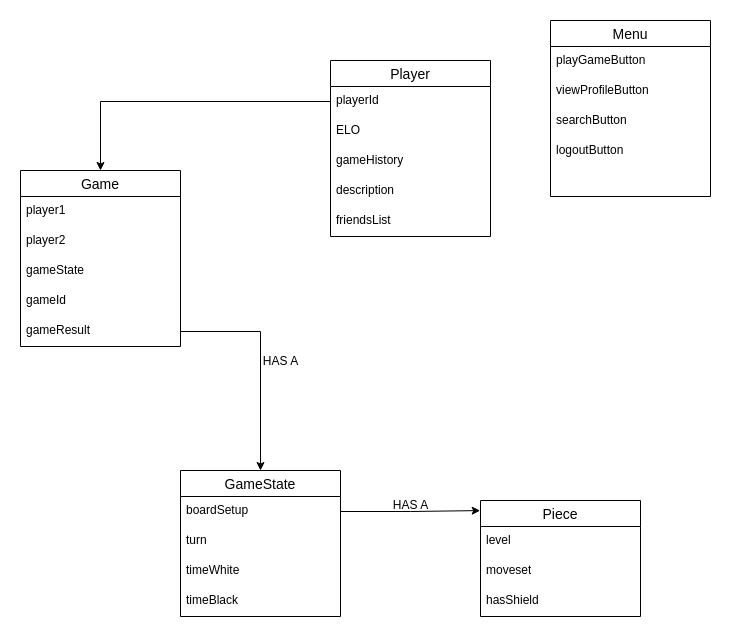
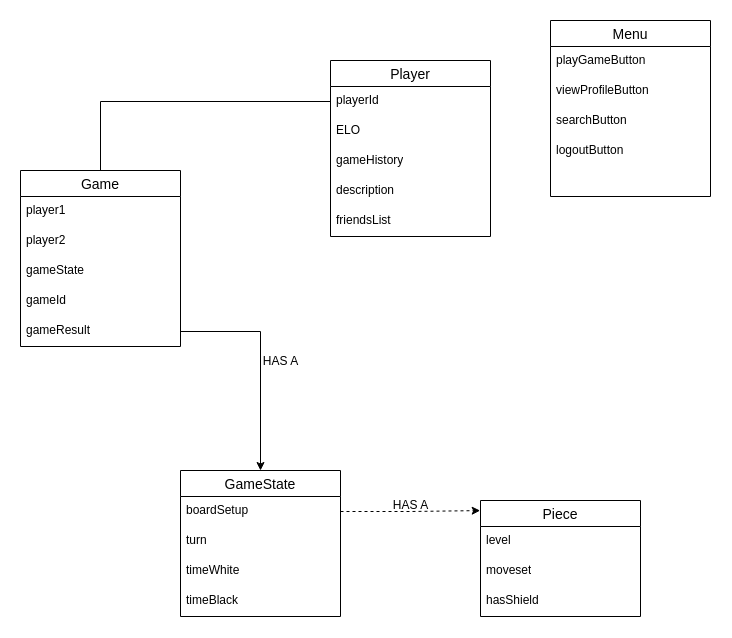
  <mxCell id="0" />
  <mxCell id="1" parent="0" />
  <mxCell id="2" value="Game" style="swimlane;fontStyle=0;childLayout=stackLayout;horizontal=1;startSize=26;horizontalStack=0;resizeParent=1;resizeParentMax=0;resizeLast=0;collapsible=1;marginBottom=0;align=center;fontSize=14;" vertex="1" parent="1"><mxGeometry x="20" y="170" width="160" height="176" as="geometry" /></mxCell>
  <mxCell id="3" value="player1" style="text;strokeColor=none;fillColor=none;spacingLeft=4;spacingRight=4;overflow=hidden;rotatable=0;points=[[0,0.5],[1,0.5]];portConstraint=eastwest;fontSize=12;whiteSpace=wrap;html=1;" vertex="1" parent="2"><mxGeometry y="26" width="160" height="30" as="geometry" /></mxCell>
  <mxCell id="4" value="player2" style="text;strokeColor=none;fillColor=none;spacingLeft=4;spacingRight=4;overflow=hidden;rotatable=0;points=[[0,0.5],[1,0.5]];portConstraint=eastwest;fontSize=12;whiteSpace=wrap;html=1;" vertex="1" parent="2"><mxGeometry y="56" width="160" height="30" as="geometry" /></mxCell>
  <mxCell id="5" value="gameState" style="text;strokeColor=none;fillColor=none;spacingLeft=4;spacingRight=4;overflow=hidden;rotatable=0;points=[[0,0.5],[1,0.5]];portConstraint=eastwest;fontSize=12;whiteSpace=wrap;html=1;" vertex="1" parent="2"><mxGeometry y="86" width="160" height="30" as="geometry" /></mxCell>
  <mxCell id="6" value="gameId" style="text;strokeColor=none;fillColor=none;spacingLeft=4;spacingRight=4;overflow=hidden;rotatable=0;points=[[0,0.5],[1,0.5]];portConstraint=eastwest;fontSize=12;whiteSpace=wrap;html=1;" vertex="1" parent="2"><mxGeometry y="116" width="160" height="30" as="geometry" /></mxCell>
  <mxCell id="7" value="gameResult" style="text;strokeColor=none;fillColor=none;spacingLeft=4;spacingRight=4;overflow=hidden;rotatable=0;points=[[0,0.5],[1,0.5]];portConstraint=eastwest;fontSize=12;whiteSpace=wrap;html=1;" vertex="1" parent="2"><mxGeometry y="146" width="160" height="30" as="geometry" /></mxCell>
  <mxCell id="8" value="GameState" style="swimlane;fontStyle=0;childLayout=stackLayout;horizontal=1;startSize=26;horizontalStack=0;resizeParent=1;resizeParentMax=0;resizeLast=0;collapsible=1;marginBottom=0;align=center;fontSize=14;" vertex="1" parent="1"><mxGeometry x="180" y="470" width="160" height="146" as="geometry" /></mxCell>
  <mxCell id="9" value="boardSetup" style="text;strokeColor=none;fillColor=none;spacingLeft=4;spacingRight=4;overflow=hidden;rotatable=0;points=[[0,0.5],[1,0.5]];portConstraint=eastwest;fontSize=12;whiteSpace=wrap;html=1;" vertex="1" parent="8"><mxGeometry y="26" width="160" height="30" as="geometry" /></mxCell>
  <mxCell id="10" value="turn" style="text;strokeColor=none;fillColor=none;spacingLeft=4;spacingRight=4;overflow=hidden;rotatable=0;points=[[0,0.5],[1,0.5]];portConstraint=eastwest;fontSize=12;whiteSpace=wrap;html=1;" vertex="1" parent="8"><mxGeometry y="56" width="160" height="30" as="geometry" /></mxCell>
  <mxCell id="11" value="timeWhite" style="text;strokeColor=none;fillColor=none;spacingLeft=4;spacingRight=4;overflow=hidden;rotatable=0;points=[[0,0.5],[1,0.5]];portConstraint=eastwest;fontSize=12;whiteSpace=wrap;html=1;" vertex="1" parent="8"><mxGeometry y="86" width="160" height="30" as="geometry" /></mxCell>
  <mxCell id="12" value="timeBlack" style="text;strokeColor=none;fillColor=none;spacingLeft=4;spacingRight=4;overflow=hidden;rotatable=0;points=[[0,0.5],[1,0.5]];portConstraint=eastwest;fontSize=12;whiteSpace=wrap;html=1;" vertex="1" parent="8"><mxGeometry y="116" width="160" height="30" as="geometry" /></mxCell>
  <mxCell id="13" style="edgeStyle=orthogonalEdgeStyle;rounded=0;orthogonalLoop=1;jettySize=auto;html=1;exitX=1;exitY=0.5;exitDx=0;exitDy=0;entryX=0.5;entryY=0;entryDx=0;entryDy=0;" edge="1" parent="1" source="7" target="8"><mxGeometry relative="1" as="geometry" /></mxCell>
  <mxCell id="14" value="Piece" style="swimlane;fontStyle=0;childLayout=stackLayout;horizontal=1;startSize=26;horizontalStack=0;resizeParent=1;resizeParentMax=0;resizeLast=0;collapsible=1;marginBottom=0;align=center;fontSize=14;" vertex="1" parent="1"><mxGeometry x="480" y="500" width="160" height="116" as="geometry" /></mxCell>
  <mxCell id="15" value="level" style="text;strokeColor=none;fillColor=none;spacingLeft=4;spacingRight=4;overflow=hidden;rotatable=0;points=[[0,0.5],[1,0.5]];portConstraint=eastwest;fontSize=12;whiteSpace=wrap;html=1;" vertex="1" parent="14"><mxGeometry y="26" width="160" height="30" as="geometry" /></mxCell>
  <mxCell id="16" value="moveset" style="text;strokeColor=none;fillColor=none;spacingLeft=4;spacingRight=4;overflow=hidden;rotatable=0;points=[[0,0.5],[1,0.5]];portConstraint=eastwest;fontSize=12;whiteSpace=wrap;html=1;" vertex="1" parent="14"><mxGeometry y="56" width="160" height="30" as="geometry" /></mxCell>
  <mxCell id="17" value="hasShield" style="text;strokeColor=none;fillColor=none;spacingLeft=4;spacingRight=4;overflow=hidden;rotatable=0;points=[[0,0.5],[1,0.5]];portConstraint=eastwest;fontSize=12;whiteSpace=wrap;html=1;" vertex="1" parent="14"><mxGeometry y="86" width="160" height="30" as="geometry" /></mxCell>
- <mxCell id="18" style="edgeStyle=orthogonalEdgeStyle;rounded=0;orthogonalLoop=1;jettySize=auto;html=1;exitX=1;exitY=0.5;exitDx=0;exitDy=0;entryX=-0.002;entryY=0.087;entryDx=0;entryDy=0;entryPerimeter=0;" edge="1" parent="1" source="9" target="14"><mxGeometry relative="1" as="geometry" /></mxCell>
+ <mxCell id="18" style="edgeStyle=orthogonalEdgeStyle;rounded=0;orthogonalLoop=1;jettySize=auto;html=1;exitX=1;exitY=0.5;exitDx=0;exitDy=0;entryX=-0.002;entryY=0.087;entryDx=0;entryDy=0;entryPerimeter=0;dashed=1;" edge="1" parent="1" source="9" target="14"><mxGeometry relative="1" as="geometry" /></mxCell>
  <mxCell id="19" value="HAS A" style="text;html=1;align=center;verticalAlign=middle;resizable=0;points=[];autosize=1;strokeColor=none;fillColor=none;" vertex="1" parent="1"><mxGeometry x="250" y="346" width="60" height="30" as="geometry" /></mxCell>
  <mxCell id="20" value="HAS A" style="text;html=1;align=center;verticalAlign=middle;resizable=0;points=[];autosize=1;strokeColor=none;fillColor=none;" vertex="1" parent="1"><mxGeometry x="380" y="490" width="60" height="30" as="geometry" /></mxCell>
  <mxCell id="21" value="Player" style="swimlane;fontStyle=0;childLayout=stackLayout;horizontal=1;startSize=26;horizontalStack=0;resizeParent=1;resizeParentMax=0;resizeLast=0;collapsible=1;marginBottom=0;align=center;fontSize=14;" vertex="1" parent="1"><mxGeometry x="330" y="60" width="160" height="176" as="geometry" /></mxCell>
  <mxCell id="22" value="playerId" style="text;strokeColor=none;fillColor=none;spacingLeft=4;spacingRight=4;overflow=hidden;rotatable=0;points=[[0,0.5],[1,0.5]];portConstraint=eastwest;fontSize=12;whiteSpace=wrap;html=1;" vertex="1" parent="21"><mxGeometry y="26" width="160" height="30" as="geometry" /></mxCell>
  <mxCell id="23" value="ELO" style="text;strokeColor=none;fillColor=none;spacingLeft=4;spacingRight=4;overflow=hidden;rotatable=0;points=[[0,0.5],[1,0.5]];portConstraint=eastwest;fontSize=12;whiteSpace=wrap;html=1;" vertex="1" parent="21"><mxGeometry y="56" width="160" height="30" as="geometry" /></mxCell>
  <mxCell id="24" value="gameHistory" style="text;strokeColor=none;fillColor=none;spacingLeft=4;spacingRight=4;overflow=hidden;rotatable=0;points=[[0,0.5],[1,0.5]];portConstraint=eastwest;fontSize=12;whiteSpace=wrap;html=1;" vertex="1" parent="21"><mxGeometry y="86" width="160" height="30" as="geometry" /></mxCell>
  <mxCell id="25" value="description" style="text;strokeColor=none;fillColor=none;spacingLeft=4;spacingRight=4;overflow=hidden;rotatable=0;points=[[0,0.5],[1,0.5]];portConstraint=eastwest;fontSize=12;whiteSpace=wrap;html=1;" vertex="1" parent="21"><mxGeometry y="116" width="160" height="30" as="geometry" /></mxCell>
  <mxCell id="26" value="friendsList" style="text;strokeColor=none;fillColor=none;spacingLeft=4;spacingRight=4;overflow=hidden;rotatable=0;points=[[0,0.5],[1,0.5]];portConstraint=eastwest;fontSize=12;whiteSpace=wrap;html=1;" vertex="1" parent="21"><mxGeometry y="146" width="160" height="30" as="geometry" /></mxCell>
- <mxCell id="27" style="edgeStyle=orthogonalEdgeStyle;rounded=0;orthogonalLoop=1;jettySize=auto;html=1;exitX=0;exitY=0.5;exitDx=0;exitDy=0;entryX=0.5;entryY=0;entryDx=0;entryDy=0;" edge="1" parent="1" source="22" target="2"><mxGeometry relative="1" as="geometry" /></mxCell>
+ <mxCell id="27" style="edgeStyle=orthogonalEdgeStyle;rounded=0;orthogonalLoop=1;jettySize=auto;html=1;exitX=0;exitY=0.5;exitDx=0;exitDy=0;entryX=0.5;entryY=0;entryDx=0;entryDy=0;endArrow=none;" edge="1" parent="1" source="22" target="2"><mxGeometry relative="1" as="geometry" /></mxCell>
  <mxCell id="28" value="Menu" style="swimlane;fontStyle=0;childLayout=stackLayout;horizontal=1;startSize=26;horizontalStack=0;resizeParent=1;resizeParentMax=0;resizeLast=0;collapsible=1;marginBottom=0;align=center;fontSize=14;" vertex="1" parent="1"><mxGeometry x="550" y="20" width="160" height="176" as="geometry" /></mxCell>
  <mxCell id="29" value="playGameButton" style="text;strokeColor=none;fillColor=none;spacingLeft=4;spacingRight=4;overflow=hidden;rotatable=0;points=[[0,0.5],[1,0.5]];portConstraint=eastwest;fontSize=12;whiteSpace=wrap;html=1;" vertex="1" parent="28"><mxGeometry y="26" width="160" height="30" as="geometry" /></mxCell>
  <mxCell id="30" value="viewProfileButton" style="text;strokeColor=none;fillColor=none;spacingLeft=4;spacingRight=4;overflow=hidden;rotatable=0;points=[[0,0.5],[1,0.5]];portConstraint=eastwest;fontSize=12;whiteSpace=wrap;html=1;" vertex="1" parent="28"><mxGeometry y="56" width="160" height="30" as="geometry" /></mxCell>
  <mxCell id="31" value="searchButton" style="text;strokeColor=none;fillColor=none;spacingLeft=4;spacingRight=4;overflow=hidden;rotatable=0;points=[[0,0.5],[1,0.5]];portConstraint=eastwest;fontSize=12;whiteSpace=wrap;html=1;" vertex="1" parent="28"><mxGeometry y="86" width="160" height="30" as="geometry" /></mxCell>
  <mxCell id="32" value="logoutButton" style="text;strokeColor=none;fillColor=none;spacingLeft=4;spacingRight=4;overflow=hidden;rotatable=0;points=[[0,0.5],[1,0.5]];portConstraint=eastwest;fontSize=12;whiteSpace=wrap;html=1;" vertex="1" parent="28"><mxGeometry y="116" width="160" height="30" as="geometry" /></mxCell>
  <mxCell id="33" style="text;strokeColor=none;fillColor=none;spacingLeft=4;spacingRight=4;overflow=hidden;rotatable=0;points=[[0,0.5],[1,0.5]];portConstraint=eastwest;fontSize=12;whiteSpace=wrap;html=1;" vertex="1" parent="28"><mxGeometry y="146" width="160" height="30" as="geometry" /></mxCell>
